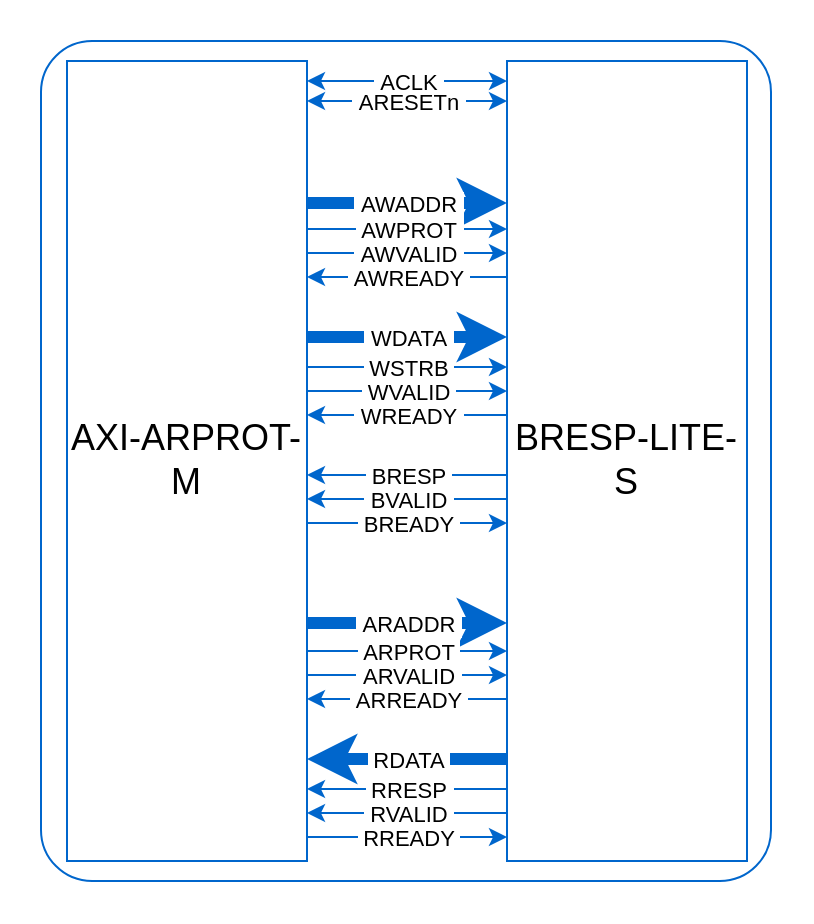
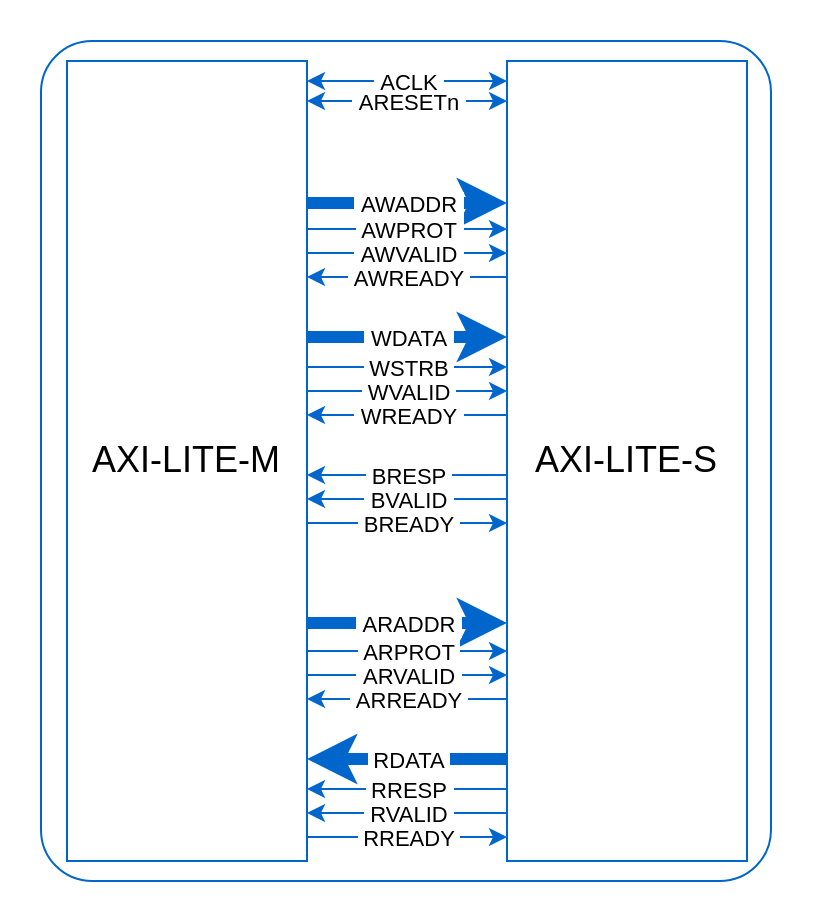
  <mxCell id="0" />
  <mxCell id="1" parent="0" />
  <mxCell id="2" value="" style="rounded=1;whiteSpace=wrap;html=1;strokeColor=#0066CC;fontSize=18;arcSize=7;" parent="1" vertex="1"><mxGeometry x="20" y="20" width="365" height="420" as="geometry" /></mxCell>
- <mxCell id="3" value="&lt;font style=&quot;font-size: 18px;&quot;&gt;BRESP-LITE-S&lt;br&gt;&lt;/font&gt;" style="rounded=0;whiteSpace=wrap;html=1;strokeColor=#0066CC;" parent="1" vertex="1"><mxGeometry x="253" y="30" width="120" height="400" as="geometry" /></mxCell>
+ <mxCell id="3" value="&lt;font style=&quot;font-size: 18px;&quot;&gt;AXI-LITE-S&lt;br&gt;&lt;/font&gt;" style="rounded=0;whiteSpace=wrap;html=1;strokeColor=#0066CC;" parent="1" vertex="1"><mxGeometry x="253" y="30" width="120" height="400" as="geometry" /></mxCell>
  <mxCell id="4" value="" style="endArrow=classic;html=1;rounded=0;strokeWidth=6;strokeColor=#0066CC;" parent="1" edge="1"><mxGeometry relative="1" as="geometry"><mxPoint x="153" y="101" as="sourcePoint" /><mxPoint x="253" y="101" as="targetPoint" /></mxGeometry></mxCell>
  <mxCell id="5" value="&amp;nbsp;AWADDR&amp;nbsp;" style="edgeLabel;resizable=0;html=1;align=center;verticalAlign=middle;strokeColor=#0066CC;" parent="4" connectable="0" vertex="1"><mxGeometry relative="1" as="geometry" /></mxCell>
  <mxCell id="6" value="" style="endArrow=classic;html=1;rounded=0;strokeColor=#0066CC;" edge="1" parent="1"><mxGeometry relative="1" as="geometry"><mxPoint x="153" y="114" as="sourcePoint" /><mxPoint x="253" y="114" as="targetPoint" /></mxGeometry></mxCell>
  <mxCell id="7" value="&amp;nbsp;AWPROT&amp;nbsp;" style="edgeLabel;resizable=0;html=1;align=center;verticalAlign=middle;strokeColor=#0066CC;" connectable="0" vertex="1" parent="6"><mxGeometry relative="1" as="geometry" /></mxCell>
- <mxCell id="8" value="&lt;font style=&quot;font-size: 18px;&quot;&gt;AXI-ARPROT-M&lt;br&gt;&lt;/font&gt;" style="rounded=0;whiteSpace=wrap;html=1;strokeColor=#0066CC;" vertex="1" parent="1"><mxGeometry x="33" y="30" width="120" height="400" as="geometry" /></mxCell>
+ <mxCell id="8" value="&lt;font style=&quot;font-size: 18px;&quot;&gt;AXI-LITE-M&lt;br&gt;&lt;/font&gt;" style="rounded=0;whiteSpace=wrap;html=1;strokeColor=#0066CC;" vertex="1" parent="1"><mxGeometry x="33" y="30" width="120" height="400" as="geometry" /></mxCell>
  <mxCell id="9" value="" style="endArrow=classic;html=1;rounded=0;strokeColor=#0066CC;" edge="1" parent="1"><mxGeometry relative="1" as="geometry"><mxPoint x="153" y="126" as="sourcePoint" /><mxPoint x="253" y="126" as="targetPoint" /></mxGeometry></mxCell>
  <mxCell id="10" value="&amp;nbsp;AWVALID&amp;nbsp;" style="edgeLabel;resizable=0;html=1;align=center;verticalAlign=middle;strokeColor=#0066CC;" connectable="0" vertex="1" parent="9"><mxGeometry relative="1" as="geometry" /></mxCell>
  <mxCell id="11" value="" style="endArrow=none;html=1;rounded=0;strokeColor=#0066CC;startArrow=classic;startFill=1;endFill=0;" edge="1" parent="1"><mxGeometry relative="1" as="geometry"><mxPoint x="153" y="138" as="sourcePoint" /><mxPoint x="253" y="138" as="targetPoint" /></mxGeometry></mxCell>
  <mxCell id="12" value="&amp;nbsp;AWREADY&amp;nbsp;" style="edgeLabel;resizable=0;html=1;align=center;verticalAlign=middle;strokeColor=#0066CC;" connectable="0" vertex="1" parent="11"><mxGeometry relative="1" as="geometry" /></mxCell>
  <mxCell id="13" value="" style="endArrow=classic;html=1;rounded=0;strokeColor=#0066CC;startArrow=classic;startFill=1;" edge="1" parent="1"><mxGeometry relative="1" as="geometry"><mxPoint x="153" y="40" as="sourcePoint" /><mxPoint x="253" y="40" as="targetPoint" /></mxGeometry></mxCell>
  <mxCell id="14" value="&amp;nbsp;ACLK&amp;nbsp;" style="edgeLabel;resizable=0;html=1;align=center;verticalAlign=middle;strokeColor=#0066CC;" connectable="0" vertex="1" parent="13"><mxGeometry relative="1" as="geometry" /></mxCell>
  <mxCell id="15" value="" style="endArrow=classic;html=1;rounded=0;strokeColor=#0066CC;startArrow=classic;startFill=1;" edge="1" parent="1"><mxGeometry relative="1" as="geometry"><mxPoint x="153" y="50" as="sourcePoint" /><mxPoint x="253" y="50" as="targetPoint" /></mxGeometry></mxCell>
  <mxCell id="16" value="&amp;nbsp;ARESETn&amp;nbsp;" style="edgeLabel;resizable=0;html=1;align=center;verticalAlign=middle;strokeColor=#0066CC;" connectable="0" vertex="1" parent="15"><mxGeometry relative="1" as="geometry" /></mxCell>
  <mxCell id="17" value="" style="endArrow=classic;html=1;rounded=0;strokeColor=#0066CC;" edge="1" parent="1"><mxGeometry relative="1" as="geometry"><mxPoint x="153" y="183" as="sourcePoint" /><mxPoint x="253" y="183" as="targetPoint" /></mxGeometry></mxCell>
  <mxCell id="18" value="&amp;nbsp;WSTRB&amp;nbsp;" style="edgeLabel;resizable=0;html=1;align=center;verticalAlign=middle;strokeColor=#0066CC;" connectable="0" vertex="1" parent="17"><mxGeometry relative="1" as="geometry" /></mxCell>
  <mxCell id="19" value="" style="endArrow=classic;html=1;rounded=0;strokeWidth=6;strokeColor=#0066CC;" edge="1" parent="1"><mxGeometry relative="1" as="geometry"><mxPoint x="153" y="168" as="sourcePoint" /><mxPoint x="253" y="168" as="targetPoint" /></mxGeometry></mxCell>
  <mxCell id="20" value="&amp;nbsp;WDATA&amp;nbsp;" style="edgeLabel;resizable=0;html=1;align=center;verticalAlign=middle;strokeColor=#0066CC;" connectable="0" vertex="1" parent="19"><mxGeometry relative="1" as="geometry" /></mxCell>
  <mxCell id="21" value="" style="endArrow=classic;html=1;rounded=0;strokeColor=#0066CC;" edge="1" parent="1"><mxGeometry relative="1" as="geometry"><mxPoint x="153" y="195" as="sourcePoint" /><mxPoint x="253" y="195" as="targetPoint" /></mxGeometry></mxCell>
  <mxCell id="22" value="&amp;nbsp;WVALID&amp;nbsp;" style="edgeLabel;resizable=0;html=1;align=center;verticalAlign=middle;strokeColor=#0066CC;" connectable="0" vertex="1" parent="21"><mxGeometry relative="1" as="geometry" /></mxCell>
  <mxCell id="23" value="" style="endArrow=none;html=1;rounded=0;strokeColor=#0066CC;startArrow=classic;startFill=1;endFill=0;" edge="1" parent="1"><mxGeometry relative="1" as="geometry"><mxPoint x="153" y="207" as="sourcePoint" /><mxPoint x="253" y="207" as="targetPoint" /></mxGeometry></mxCell>
  <mxCell id="24" value="&amp;nbsp;WREADY&amp;nbsp;" style="edgeLabel;resizable=0;html=1;align=center;verticalAlign=middle;strokeColor=#0066CC;" connectable="0" vertex="1" parent="23"><mxGeometry relative="1" as="geometry" /></mxCell>
  <mxCell id="25" value="" style="endArrow=none;html=1;rounded=0;strokeColor=#0066CC;startArrow=classic;startFill=1;endFill=0;" edge="1" parent="1"><mxGeometry relative="1" as="geometry"><mxPoint x="153" y="237" as="sourcePoint" /><mxPoint x="253" y="237" as="targetPoint" /></mxGeometry></mxCell>
  <mxCell id="26" value="&amp;nbsp;BRESP&amp;nbsp;" style="edgeLabel;resizable=0;html=1;align=center;verticalAlign=middle;strokeColor=#0066CC;" connectable="0" vertex="1" parent="25"><mxGeometry relative="1" as="geometry" /></mxCell>
  <mxCell id="27" value="" style="endArrow=none;html=1;rounded=0;strokeColor=#0066CC;startArrow=classic;startFill=1;endFill=0;" edge="1" parent="1"><mxGeometry relative="1" as="geometry"><mxPoint x="153" y="249" as="sourcePoint" /><mxPoint x="253" y="249" as="targetPoint" /></mxGeometry></mxCell>
  <mxCell id="28" value="&amp;nbsp;BVALID&amp;nbsp;" style="edgeLabel;resizable=0;html=1;align=center;verticalAlign=middle;strokeColor=#0066CC;" connectable="0" vertex="1" parent="27"><mxGeometry relative="1" as="geometry" /></mxCell>
  <mxCell id="29" value="" style="endArrow=classic;html=1;rounded=0;strokeColor=#0066CC;startArrow=none;startFill=0;endFill=1;" edge="1" parent="1"><mxGeometry relative="1" as="geometry"><mxPoint x="153" y="261" as="sourcePoint" /><mxPoint x="253" y="261" as="targetPoint" /></mxGeometry></mxCell>
  <mxCell id="30" value="&amp;nbsp;BREADY&amp;nbsp;" style="edgeLabel;resizable=0;html=1;align=center;verticalAlign=middle;strokeColor=#0066CC;" connectable="0" vertex="1" parent="29"><mxGeometry relative="1" as="geometry" /></mxCell>
  <mxCell id="31" value="" style="endArrow=classic;html=1;rounded=0;strokeWidth=6;strokeColor=#0066CC;" edge="1" parent="1"><mxGeometry relative="1" as="geometry"><mxPoint x="153" y="311" as="sourcePoint" /><mxPoint x="253" y="311" as="targetPoint" /></mxGeometry></mxCell>
  <mxCell id="32" value="&amp;nbsp;ARADDR&amp;nbsp;" style="edgeLabel;resizable=0;html=1;align=center;verticalAlign=middle;strokeColor=#0066CC;" connectable="0" vertex="1" parent="31"><mxGeometry relative="1" as="geometry" /></mxCell>
  <mxCell id="33" value="" style="endArrow=classic;html=1;rounded=0;strokeColor=#0066CC;" edge="1" parent="1"><mxGeometry relative="1" as="geometry"><mxPoint x="153" y="325" as="sourcePoint" /><mxPoint x="253" y="325" as="targetPoint" /></mxGeometry></mxCell>
  <mxCell id="34" value="&amp;nbsp;ARPROT&amp;nbsp;" style="edgeLabel;resizable=0;html=1;align=center;verticalAlign=middle;strokeColor=#0066CC;" connectable="0" vertex="1" parent="33"><mxGeometry relative="1" as="geometry" /></mxCell>
  <mxCell id="35" value="" style="endArrow=classic;html=1;rounded=0;strokeColor=#0066CC;" edge="1" parent="1"><mxGeometry relative="1" as="geometry"><mxPoint x="153" y="337" as="sourcePoint" /><mxPoint x="253" y="337" as="targetPoint" /></mxGeometry></mxCell>
  <mxCell id="36" value="&amp;nbsp;ARVALID&amp;nbsp;" style="edgeLabel;resizable=0;html=1;align=center;verticalAlign=middle;strokeColor=#0066CC;" connectable="0" vertex="1" parent="35"><mxGeometry relative="1" as="geometry" /></mxCell>
  <mxCell id="37" value="" style="endArrow=none;html=1;rounded=0;strokeColor=#0066CC;startArrow=classic;startFill=1;endFill=0;" edge="1" parent="1"><mxGeometry relative="1" as="geometry"><mxPoint x="153" y="349" as="sourcePoint" /><mxPoint x="253" y="349" as="targetPoint" /></mxGeometry></mxCell>
  <mxCell id="38" value="&amp;nbsp;ARREADY&amp;nbsp;" style="edgeLabel;resizable=0;html=1;align=center;verticalAlign=middle;strokeColor=#0066CC;" connectable="0" vertex="1" parent="37"><mxGeometry relative="1" as="geometry" /></mxCell>
  <mxCell id="39" value="" style="endArrow=none;html=1;rounded=0;strokeWidth=6;strokeColor=#0066CC;startArrow=classic;startFill=1;endFill=0;" edge="1" parent="1"><mxGeometry relative="1" as="geometry"><mxPoint x="153" y="379" as="sourcePoint" /><mxPoint x="253" y="379" as="targetPoint" /></mxGeometry></mxCell>
  <mxCell id="40" value="&amp;nbsp;RDATA&amp;nbsp;" style="edgeLabel;resizable=0;html=1;align=center;verticalAlign=middle;strokeColor=#0066CC;" connectable="0" vertex="1" parent="39"><mxGeometry relative="1" as="geometry" /></mxCell>
  <mxCell id="41" value="" style="endArrow=none;html=1;rounded=0;strokeColor=#0066CC;startArrow=classic;startFill=1;endFill=0;" edge="1" parent="1"><mxGeometry relative="1" as="geometry"><mxPoint x="153" y="406" as="sourcePoint" /><mxPoint x="253" y="406" as="targetPoint" /></mxGeometry></mxCell>
  <mxCell id="42" value="&amp;nbsp;RVALID&amp;nbsp;" style="edgeLabel;resizable=0;html=1;align=center;verticalAlign=middle;strokeColor=#0066CC;" connectable="0" vertex="1" parent="41"><mxGeometry relative="1" as="geometry" /></mxCell>
  <mxCell id="43" value="" style="endArrow=classic;html=1;rounded=0;strokeColor=#0066CC;startArrow=none;startFill=0;endFill=1;" edge="1" parent="1"><mxGeometry relative="1" as="geometry"><mxPoint x="153" y="418" as="sourcePoint" /><mxPoint x="253" y="418" as="targetPoint" /></mxGeometry></mxCell>
  <mxCell id="44" value="&amp;nbsp;RREADY&amp;nbsp;" style="edgeLabel;resizable=0;html=1;align=center;verticalAlign=middle;strokeColor=#0066CC;" connectable="0" vertex="1" parent="43"><mxGeometry relative="1" as="geometry" /></mxCell>
  <mxCell id="45" value="" style="endArrow=none;html=1;rounded=0;strokeColor=#0066CC;startArrow=classic;startFill=1;endFill=0;" edge="1" parent="1"><mxGeometry relative="1" as="geometry"><mxPoint x="153" y="394" as="sourcePoint" /><mxPoint x="253" y="394" as="targetPoint" /></mxGeometry></mxCell>
  <mxCell id="46" value="&amp;nbsp;RRESP&amp;nbsp;" style="edgeLabel;resizable=0;html=1;align=center;verticalAlign=middle;strokeColor=#0066CC;" connectable="0" vertex="1" parent="45"><mxGeometry relative="1" as="geometry" /></mxCell>
